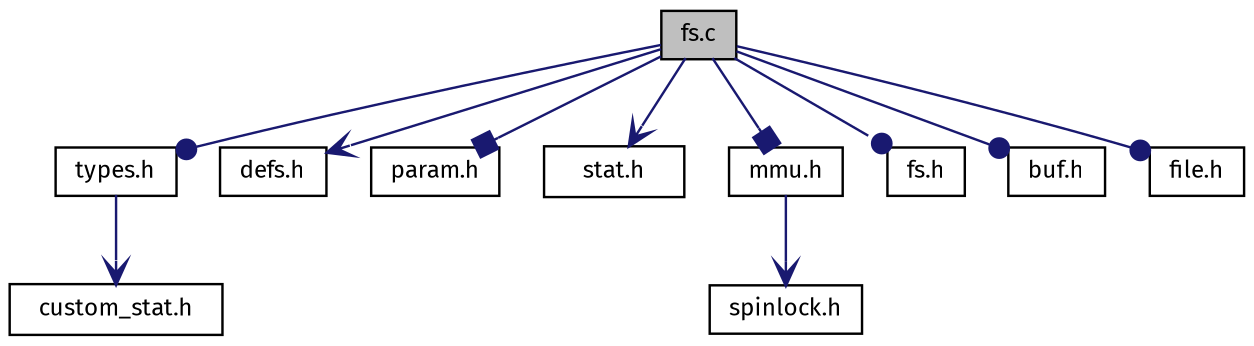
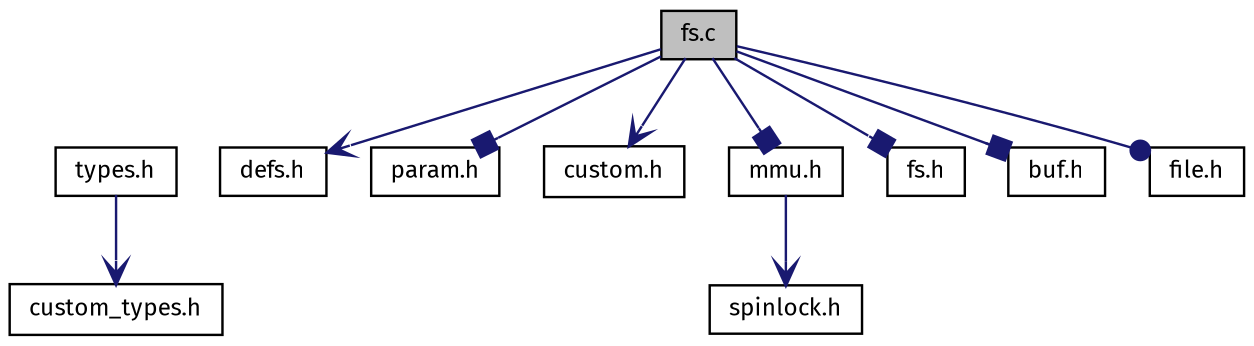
  digraph {
    fontname="Fira Sans"
    node [color=black fillcolor=white fontname="Fira Sans" fontsize=10 shape=record style=filled]
    edge [arrowhead=vee color=midnightblue fontname="Fira Sans" fontsize=10 labelfontname=Helvetica labelfontsize=10 style=solid]
    n1 [fillcolor=grey75 fontcolor=black height=0.2 label="fs.c" width=0.4]
    n2 [height=0.2 label="types.h" width=0.4]
    n3 [height=0.2 label="defs.h" width=0.4]
    n4 [height=0.2 label="param.h" width=0.4]
-   n5 [height=0.2 label="stat.h" width=0.4]
+   n5 [height=0.2 label="custom.h" width=0.4]
    n6 [height=0.2 label="mmu.h" width=0.4]
    n7 [height=0.2 label="fs.h" width=0.4]
    n8 [height=0.2 label="buf.h" width=0.4]
    n9 [height=0.2 label="file.h" width=0.4]
-   n10 [height=0.2 label="custom_stat.h" width=0.4]
+   n10 [height=0.2 label="custom_types.h" width=0.4]
    n11 [height=0.2 label="spinlock.h" width=0.4]
-   n1 -> n2 [arrowhead=dot]
    n1 -> n3
    n1 -> n4 [arrowhead=box]
    n1 -> n5
    n1 -> n6 [arrowhead=box]
-   n1 -> n7 [arrowhead=dot]
-   n1 -> n8 [arrowhead=dot]
+   n1 -> n7 [arrowhead=box]
+   n1 -> n8 [arrowhead=box]
    n1 -> n9 [arrowhead=dot]
    n2 -> n10
    n6 -> n11
  }
